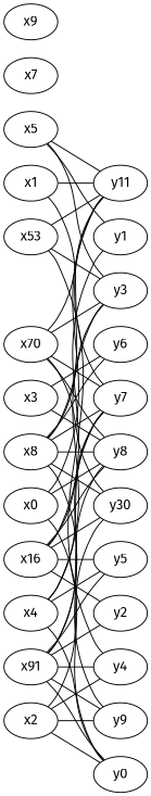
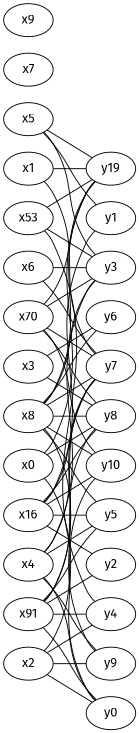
  strict graph {
    fontname="Fira Sans"
    rankdir=LR
    node [fontname="Fira Sans"]
    edge [fontname="Fira Sans"]
    x1
-   y11
+   y11 [label=y19]
    y7
    x3
    y6
    y8
    x7
    n8 [label=x91]
    y2
    y5
    y4
    y0
    x9
    x0
    x2
-   y10 [label=y30]
+   y10
    y9
    n18 [label=x53]
    y3
    x4
+   x6
    x8
    n23 [label=x70]
    n24 [label=x16]
    y1
    x5
    x1 -- y11
    x1 -- y7
    x3 -- y6
    x3 -- y8
    n8 -- y7
    n8 -- y8
    n8 -- y2
    n8 -- y5
    n8 -- y4
    n8 -- y0
    x0 -- y11
    x0 -- y8
    x0 -- y0
    x2 -- y4
    x2 -- y0
    x2 -- y10
    x2 -- y9
    n18 -- y11
    n18 -- y4
    n18 -- y3
    x4 -- y7
    x4 -- y5
    x4 -- y0
-   n8 -- y9
+   x4 -- y9
    x4 -- y3
+   x6 -- y7
+   x6 -- y3
    x8 -- y11
    x8 -- y7
    x8 -- y6
    x8 -- y8
+   x8 -- y5
    x8 -- y10
    x8 -- y9
    x8 -- y3
    n23 -- y11
    n23 -- y7
    n23 -- y8
    n23 -- y10
    n23 -- y3
    n24 -- y7
    n24 -- y8
    n24 -- y2
    n24 -- y5
    n24 -- y10
    n24 -- y1
    x5 -- y11
    x5 -- y3
    x5 -- y1
  }
